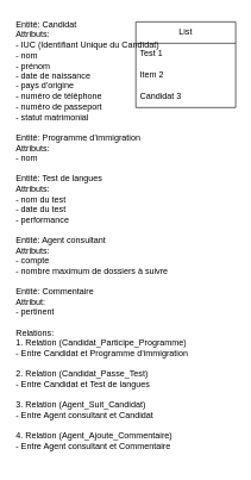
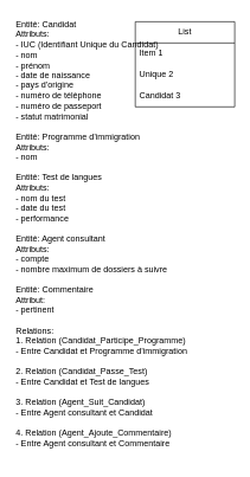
  <mxCell id="0" />
  <mxCell id="1" parent="0" />
  <mxCell id="2" value="List" style="swimlane;fontStyle=0;childLayout=stackLayout;horizontal=1;startSize=30;horizontalStack=0;resizeParent=1;resizeParentMax=0;resizeLast=0;collapsible=1;marginBottom=0;whiteSpace=wrap;html=1;" vertex="1" parent="1"><mxGeometry x="190" y="30" width="140" height="120" as="geometry" /></mxCell>
- <mxCell id="3" value="Test 1" style="text;strokeColor=none;fillColor=none;align=left;verticalAlign=middle;spacingLeft=4;spacingRight=4;overflow=hidden;points=[[0,0.5],[1,0.5]];portConstraint=eastwest;rotatable=0;whiteSpace=wrap;html=1;" vertex="1" parent="2"><mxGeometry y="30" width="140" height="30" as="geometry" /></mxCell>
- <mxCell id="4" value="Item 2" style="text;strokeColor=none;fillColor=none;align=left;verticalAlign=middle;spacingLeft=4;spacingRight=4;overflow=hidden;points=[[0,0.5],[1,0.5]];portConstraint=eastwest;rotatable=0;whiteSpace=wrap;html=1;" vertex="1" parent="2"><mxGeometry y="60" width="140" height="30" as="geometry" /></mxCell>
+ <mxCell id="3" value="Item 1" style="text;strokeColor=none;fillColor=none;align=left;verticalAlign=middle;spacingLeft=4;spacingRight=4;overflow=hidden;points=[[0,0.5],[1,0.5]];portConstraint=eastwest;rotatable=0;whiteSpace=wrap;html=1;" vertex="1" parent="2"><mxGeometry y="30" width="140" height="30" as="geometry" /></mxCell>
+ <mxCell id="4" value="Unique 2" style="text;strokeColor=none;fillColor=none;align=left;verticalAlign=middle;spacingLeft=4;spacingRight=4;overflow=hidden;points=[[0,0.5],[1,0.5]];portConstraint=eastwest;rotatable=0;whiteSpace=wrap;html=1;" vertex="1" parent="2"><mxGeometry y="60" width="140" height="30" as="geometry" /></mxCell>
  <mxCell id="5" value="Candidat 3" style="text;strokeColor=none;fillColor=none;align=left;verticalAlign=middle;spacingLeft=4;spacingRight=4;overflow=hidden;points=[[0,0.5],[1,0.5]];portConstraint=eastwest;rotatable=0;whiteSpace=wrap;html=1;" vertex="1" parent="2"><mxGeometry y="90" width="140" height="30" as="geometry" /></mxCell>
  <mxCell id="6" value="Entité: Candidat&#10;Attributs: &#10;- IUC (Identifiant Unique du Candidat)&#10;- nom&#10;- prénom&#10;- date de naissance&#10;- pays d’origine&#10;- numéro de téléphone&#10;- numéro de passeport&#10;- statut matrimonial&#10;&#10;Entité: Programme d’immigration&#10;Attributs:&#10;- nom&#10;&#10;Entité: Test de langues&#10;Attributs:&#10;- nom du test&#10;- date du test&#10;- performance&#10;&#10;Entité: Agent consultant&#10;Attributs:&#10;- compte&#10;- nombre maximum de dossiers à suivre&#10;&#10;Entité: Commentaire&#10;Attribut:&#10;- pertinent&#10;&#10;Relations:&#10;1. Relation (Candidat_Participe_Programme)&#10;   - Entre Candidat et Programme d’immigration&#10;&#10;2. Relation (Candidat_Passe_Test)&#10;   - Entre Candidat et Test de langues&#10;&#10;3. Relation (Agent_Suit_Candidat)&#10;   - Entre Agent consultant et Candidat&#10;&#10;4. Relation (Agent_Ajoute_Commentaire)&#10;   - Entre Agent consultant et Commentaire" style="text;whiteSpace=wrap;html=1;" vertex="1" parent="1"><mxGeometry x="20" y="20" width="270" height="630" as="geometry" /></mxCell>
